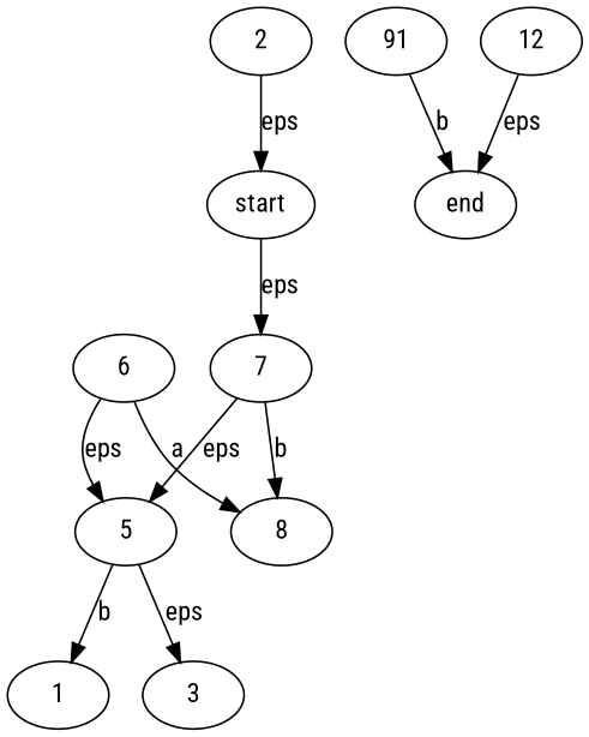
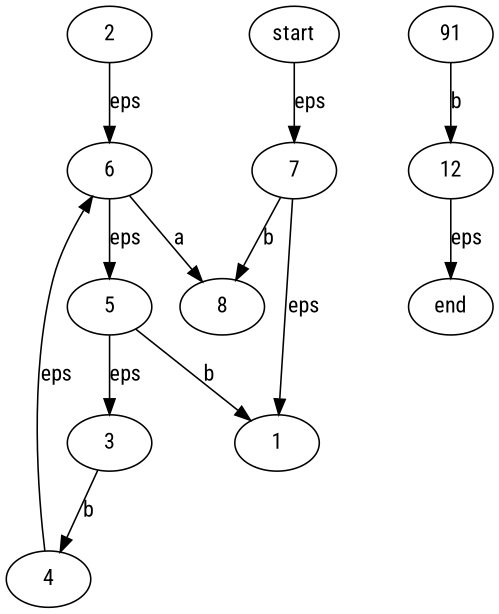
  digraph {
    fontname="Roboto Condensed"
    node [fontname="Roboto Condensed"]
    edge [fontname="Roboto Condensed"]
    2
    6
    5
    8
    1
    3
+   4
    7
    n9 [label=91]
    12
    end
    start
-   2 -> start [label=eps]
+   2 -> 6 [label=eps]
    6 -> 5 [label=eps]
    6 -> 8 [label=a]
    5 -> 1 [label=b]
    5 -> 3 [label=eps]
-   7 -> 5 [label=eps]
+   3 -> 4 [label=b]
+   4 -> 6 [label=eps]
+   7 -> 1 [label=eps]
    7 -> 8 [label=b]
-   n9 -> end [label=b]
+   n9 -> 12 [label=b]
    12 -> end [label=eps]
    start -> 7 [label=eps]
  }
